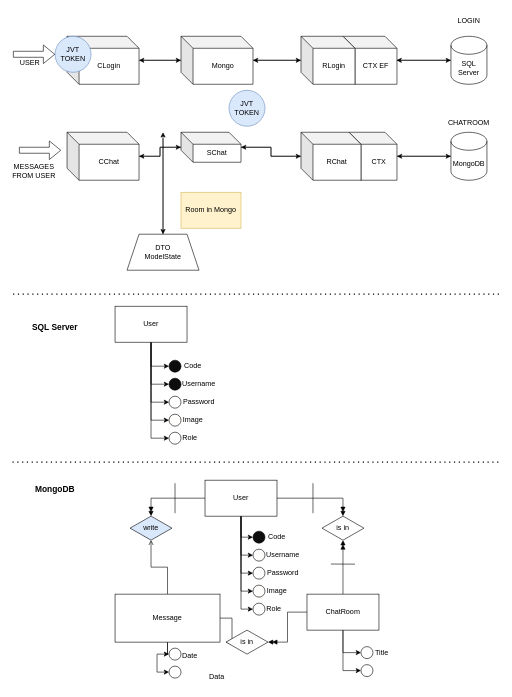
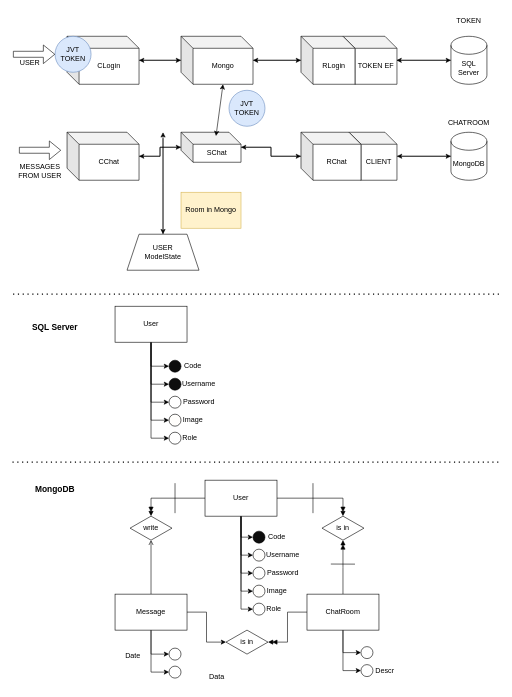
  <mxCell id="0" />
  <mxCell id="1" parent="0" />
- <mxCell id="2" value="CTX" style="shape=cube;whiteSpace=wrap;html=1;boundedLbl=1;backgroundOutline=1;darkOpacity=0.05;darkOpacity2=0.1;" parent="1" vertex="1"><mxGeometry x="581" y="220" width="80" height="80" as="geometry" /></mxCell>
+ <mxCell id="2" value="CLIENT" style="shape=cube;whiteSpace=wrap;html=1;boundedLbl=1;backgroundOutline=1;darkOpacity=0.05;darkOpacity2=0.1;" parent="1" vertex="1"><mxGeometry x="581" y="220" width="80" height="80" as="geometry" /></mxCell>
  <mxCell id="3" style="edgeStyle=orthogonalEdgeStyle;rounded=0;orthogonalLoop=1;jettySize=auto;html=1;" parent="1" source="4" target="13" edge="1"><mxGeometry relative="1" as="geometry" /></mxCell>
- <mxCell id="4" value="CTX EF" style="shape=cube;whiteSpace=wrap;html=1;boundedLbl=1;backgroundOutline=1;darkOpacity=0.05;darkOpacity2=0.1;" parent="1" vertex="1"><mxGeometry x="571" y="60" width="90" height="80" as="geometry" /></mxCell>
+ <mxCell id="4" value="TOKEN EF" style="shape=cube;whiteSpace=wrap;html=1;boundedLbl=1;backgroundOutline=1;darkOpacity=0.05;darkOpacity2=0.1;" parent="1" vertex="1"><mxGeometry x="571" y="60" width="90" height="80" as="geometry" /></mxCell>
  <mxCell id="5" style="edgeStyle=orthogonalEdgeStyle;rounded=0;orthogonalLoop=1;jettySize=auto;html=1;" parent="1" source="6" target="8" edge="1"><mxGeometry relative="1" as="geometry" /></mxCell>
  <mxCell id="6" value="CLogin" style="shape=cube;whiteSpace=wrap;html=1;boundedLbl=1;backgroundOutline=1;darkOpacity=0.05;darkOpacity2=0.1;" parent="1" vertex="1"><mxGeometry x="111" y="60" width="120" height="80" as="geometry" /></mxCell>
  <mxCell id="7" style="edgeStyle=orthogonalEdgeStyle;rounded=0;orthogonalLoop=1;jettySize=auto;html=1;" parent="1" source="8" target="10" edge="1"><mxGeometry relative="1" as="geometry" /></mxCell>
  <mxCell id="8" value="Mongo" style="shape=cube;whiteSpace=wrap;html=1;boundedLbl=1;backgroundOutline=1;darkOpacity=0.05;darkOpacity2=0.1;" parent="1" vertex="1"><mxGeometry x="301" y="60" width="120" height="80" as="geometry" /></mxCell>
  <mxCell id="9" style="edgeStyle=orthogonalEdgeStyle;rounded=0;orthogonalLoop=1;jettySize=auto;html=1;" parent="1" source="10" target="8" edge="1"><mxGeometry relative="1" as="geometry" /></mxCell>
  <mxCell id="10" value="RLogin" style="shape=cube;whiteSpace=wrap;html=1;boundedLbl=1;backgroundOutline=1;darkOpacity=0.05;darkOpacity2=0.1;" parent="1" vertex="1"><mxGeometry x="501" y="60" width="90" height="80" as="geometry" /></mxCell>
  <mxCell id="11" style="edgeStyle=orthogonalEdgeStyle;rounded=0;orthogonalLoop=1;jettySize=auto;html=1;" parent="1" source="12" target="16" edge="1"><mxGeometry relative="1" as="geometry" /></mxCell>
  <mxCell id="12" value="CChat" style="shape=cube;whiteSpace=wrap;html=1;boundedLbl=1;backgroundOutline=1;darkOpacity=0.05;darkOpacity2=0.1;" parent="1" vertex="1"><mxGeometry x="111" y="220" width="120" height="80" as="geometry" /></mxCell>
  <mxCell id="13" value="SQL Server" style="shape=cylinder3;whiteSpace=wrap;html=1;boundedLbl=1;backgroundOutline=1;size=15;" parent="1" vertex="1"><mxGeometry x="751" y="60" width="60" height="80" as="geometry" /></mxCell>
  <mxCell id="14" style="edgeStyle=orthogonalEdgeStyle;rounded=0;orthogonalLoop=1;jettySize=auto;html=1;" parent="1" source="16" target="12" edge="1"><mxGeometry relative="1" as="geometry" /></mxCell>
  <mxCell id="15" style="edgeStyle=orthogonalEdgeStyle;rounded=0;orthogonalLoop=1;jettySize=auto;html=1;" parent="1" source="16" target="18" edge="1"><mxGeometry relative="1" as="geometry" /></mxCell>
  <mxCell id="16" value="SChat" style="shape=cube;whiteSpace=wrap;html=1;boundedLbl=1;backgroundOutline=1;darkOpacity=0.05;darkOpacity2=0.1;" parent="1" vertex="1"><mxGeometry x="301" y="220" width="100" height="50" as="geometry" /></mxCell>
  <mxCell id="17" style="edgeStyle=orthogonalEdgeStyle;rounded=0;orthogonalLoop=1;jettySize=auto;html=1;" parent="1" source="18" target="16" edge="1"><mxGeometry relative="1" as="geometry" /></mxCell>
  <mxCell id="18" value="RChat" style="shape=cube;whiteSpace=wrap;html=1;boundedLbl=1;backgroundOutline=1;darkOpacity=0.05;darkOpacity2=0.1;" parent="1" vertex="1"><mxGeometry x="501" y="220" width="100" height="80" as="geometry" /></mxCell>
  <mxCell id="19" style="edgeStyle=orthogonalEdgeStyle;rounded=0;orthogonalLoop=1;jettySize=auto;html=1;" parent="1" source="20" target="2" edge="1"><mxGeometry relative="1" as="geometry" /></mxCell>
  <mxCell id="20" value="MongoDB" style="shape=cylinder3;whiteSpace=wrap;html=1;boundedLbl=1;backgroundOutline=1;size=15;" parent="1" vertex="1"><mxGeometry x="751" y="220" width="60" height="80" as="geometry" /></mxCell>
  <mxCell id="21" style="edgeStyle=orthogonalEdgeStyle;rounded=0;orthogonalLoop=1;jettySize=auto;html=1;entryX=1;entryY=0.5;entryDx=0;entryDy=0;entryPerimeter=0;" parent="1" source="8" target="6" edge="1"><mxGeometry relative="1" as="geometry"><mxPoint x="251" y="130" as="targetPoint" /></mxGeometry></mxCell>
  <mxCell id="22" value="" style="edgeStyle=orthogonalEdgeStyle;rounded=0;orthogonalLoop=1;jettySize=auto;html=1;entryX=0.992;entryY=0.5;entryDx=0;entryDy=0;entryPerimeter=0;" parent="1" source="13" target="4" edge="1"><mxGeometry relative="1" as="geometry"><mxPoint x="751" y="100" as="sourcePoint" /><mxPoint x="580" y="100" as="targetPoint" /></mxGeometry></mxCell>
  <mxCell id="23" style="edgeStyle=orthogonalEdgeStyle;rounded=0;orthogonalLoop=1;jettySize=auto;html=1;entryX=0;entryY=0.5;entryDx=0;entryDy=0;entryPerimeter=0;" parent="1" source="2" target="20" edge="1"><mxGeometry relative="1" as="geometry" /></mxCell>
  <mxCell id="24" value="Room&amp;nbsp;&lt;span style=&quot;background-color: initial;&quot;&gt;in Mongo&lt;/span&gt;" style="rounded=0;whiteSpace=wrap;html=1;fillColor=#fff2cc;strokeColor=#d6b656;" parent="1" vertex="1"><mxGeometry x="301" y="320" width="100" height="60" as="geometry" /></mxCell>
  <mxCell id="25" value="JVT TOKEN" style="ellipse;whiteSpace=wrap;html=1;aspect=fixed;fillColor=#dae8fc;strokeColor=#6c8ebf;" parent="1" vertex="1"><mxGeometry x="91" y="60" width="60" height="60" as="geometry" /></mxCell>
  <mxCell id="26" value="JVT TOKEN" style="ellipse;whiteSpace=wrap;html=1;aspect=fixed;fillColor=#dae8fc;strokeColor=#6c8ebf;" parent="1" vertex="1"><mxGeometry x="381" y="150" width="60" height="60" as="geometry" /></mxCell>
+ <mxCell id="27" value="" style="endArrow=classic;startArrow=classic;html=1;rounded=0;entryX=0;entryY=0;entryDx=70;entryDy=80;entryPerimeter=0;exitX=0.583;exitY=0.125;exitDx=0;exitDy=0;exitPerimeter=0;" parent="1" source="16" target="8" edge="1"><mxGeometry width="50" height="50" relative="1" as="geometry"><mxPoint x="401" y="280" as="sourcePoint" /><mxPoint x="451" y="230" as="targetPoint" /></mxGeometry></mxCell>
  <mxCell id="28" value="" style="shape=flexArrow;endArrow=classic;html=1;rounded=0;" parent="1" edge="1"><mxGeometry width="50" height="50" relative="1" as="geometry"><mxPoint x="21" y="90" as="sourcePoint" /><mxPoint x="91" y="90" as="targetPoint" /></mxGeometry></mxCell>
  <mxCell id="29" value="USER&amp;nbsp;" style="text;html=1;align=center;verticalAlign=middle;whiteSpace=wrap;rounded=0;" parent="1" vertex="1"><mxGeometry x="21" y="90" width="60" height="30" as="geometry" /></mxCell>
  <mxCell id="30" value="" style="endArrow=classic;html=1;rounded=0;" parent="1" edge="1"><mxGeometry width="50" height="50" relative="1" as="geometry"><mxPoint x="271" y="230" as="sourcePoint" /><mxPoint x="271" y="390" as="targetPoint" /></mxGeometry></mxCell>
  <mxCell id="31" style="edgeStyle=orthogonalEdgeStyle;rounded=0;orthogonalLoop=1;jettySize=auto;html=1;" parent="1" source="32" edge="1"><mxGeometry relative="1" as="geometry"><mxPoint x="271" y="220" as="targetPoint" /></mxGeometry></mxCell>
- <mxCell id="32" value="&lt;div&gt;DTO&lt;/div&gt;ModelState" style="shape=trapezoid;perimeter=trapezoidPerimeter;whiteSpace=wrap;html=1;fixedSize=1;" parent="1" vertex="1"><mxGeometry x="211" y="390" width="120" height="60" as="geometry" /></mxCell>
+ <mxCell id="32" value="&lt;div&gt;USER&lt;/div&gt;ModelState" style="shape=trapezoid;perimeter=trapezoidPerimeter;whiteSpace=wrap;html=1;fixedSize=1;" parent="1" vertex="1"><mxGeometry x="211" y="390" width="120" height="60" as="geometry" /></mxCell>
  <mxCell id="33" value="" style="endArrow=none;dashed=1;html=1;dashPattern=1 3;strokeWidth=2;rounded=0;" parent="1" edge="1"><mxGeometry width="50" height="50" relative="1" as="geometry"><mxPoint x="21" y="490" as="sourcePoint" /><mxPoint x="831" y="490" as="targetPoint" /></mxGeometry></mxCell>
  <mxCell id="34" style="edgeStyle=orthogonalEdgeStyle;rounded=0;orthogonalLoop=1;jettySize=auto;html=1;entryX=0;entryY=0.5;entryDx=0;entryDy=0;" parent="1" source="39" target="40" edge="1"><mxGeometry relative="1" as="geometry" /></mxCell>
  <mxCell id="35" style="edgeStyle=orthogonalEdgeStyle;rounded=0;orthogonalLoop=1;jettySize=auto;html=1;entryX=0;entryY=0.5;entryDx=0;entryDy=0;" parent="1" source="39" target="42" edge="1"><mxGeometry relative="1" as="geometry" /></mxCell>
  <mxCell id="36" style="edgeStyle=orthogonalEdgeStyle;rounded=0;orthogonalLoop=1;jettySize=auto;html=1;entryX=0;entryY=0.5;entryDx=0;entryDy=0;" parent="1" source="39" target="83" edge="1"><mxGeometry relative="1" as="geometry" /></mxCell>
  <mxCell id="37" style="edgeStyle=orthogonalEdgeStyle;rounded=0;orthogonalLoop=1;jettySize=auto;html=1;entryX=0;entryY=0.5;entryDx=0;entryDy=0;" parent="1" source="39" target="85" edge="1"><mxGeometry relative="1" as="geometry" /></mxCell>
  <mxCell id="38" style="edgeStyle=orthogonalEdgeStyle;rounded=0;orthogonalLoop=1;jettySize=auto;html=1;entryX=0;entryY=0.5;entryDx=0;entryDy=0;" parent="1" source="39" target="87" edge="1"><mxGeometry relative="1" as="geometry" /></mxCell>
  <mxCell id="39" value="User" style="rounded=0;whiteSpace=wrap;html=1;" parent="1" vertex="1"><mxGeometry x="191" y="510" width="120" height="60" as="geometry" /></mxCell>
  <mxCell id="40" value="" style="ellipse;whiteSpace=wrap;html=1;aspect=fixed;fillColor=#0D0D0D;" parent="1" vertex="1"><mxGeometry x="281" y="630" width="20" height="20" as="geometry" /></mxCell>
  <mxCell id="41" value="Username" style="text;html=1;align=center;verticalAlign=middle;whiteSpace=wrap;rounded=0;" parent="1" vertex="1"><mxGeometry x="301" y="625" width="60" height="30" as="geometry" /></mxCell>
  <mxCell id="42" value="" style="ellipse;whiteSpace=wrap;html=1;aspect=fixed;" parent="1" vertex="1"><mxGeometry x="281" y="660" width="20" height="20" as="geometry" /></mxCell>
  <mxCell id="43" value="Password" style="text;html=1;align=center;verticalAlign=middle;whiteSpace=wrap;rounded=0;" parent="1" vertex="1"><mxGeometry x="301" y="655" width="60" height="30" as="geometry" /></mxCell>
  <mxCell id="44" value="&lt;font style=&quot;font-size: 14px;&quot;&gt;&lt;b&gt;SQL Server&lt;/b&gt;&lt;/font&gt;" style="text;html=1;align=center;verticalAlign=middle;whiteSpace=wrap;rounded=0;" parent="1" vertex="1"><mxGeometry x="51" y="530" width="80" height="30" as="geometry" /></mxCell>
  <mxCell id="45" value="&lt;font style=&quot;font-size: 14px;&quot;&gt;&lt;b&gt;MongoDB&lt;/b&gt;&lt;/font&gt;" style="text;html=1;align=center;verticalAlign=middle;whiteSpace=wrap;rounded=0;" parent="1" vertex="1"><mxGeometry x="51" y="800" width="80" height="30" as="geometry" /></mxCell>
  <mxCell id="46" value="" style="endArrow=none;dashed=1;html=1;dashPattern=1 3;strokeWidth=2;rounded=0;" parent="1" edge="1"><mxGeometry width="50" height="50" relative="1" as="geometry"><mxPoint x="20" y="770" as="sourcePoint" /><mxPoint x="830" y="770" as="targetPoint" /></mxGeometry></mxCell>
  <mxCell id="47" style="edgeStyle=orthogonalEdgeStyle;rounded=0;orthogonalLoop=1;jettySize=auto;html=1;entryX=0;entryY=0.5;entryDx=0;entryDy=0;" parent="1" source="51" target="57" edge="1"><mxGeometry relative="1" as="geometry" /></mxCell>
  <mxCell id="48" style="edgeStyle=orthogonalEdgeStyle;rounded=0;orthogonalLoop=1;jettySize=auto;html=1;entryX=0;entryY=0.5;entryDx=0;entryDy=0;" parent="1" source="51" target="59" edge="1"><mxGeometry relative="1" as="geometry" /></mxCell>
  <mxCell id="49" style="edgeStyle=orthogonalEdgeStyle;rounded=0;orthogonalLoop=1;jettySize=auto;html=1;endArrow=classic;endFill=1;" parent="1" source="51" target="61" edge="1"><mxGeometry relative="1" as="geometry"><mxPoint x="361" y="1020" as="targetPoint" /></mxGeometry></mxCell>
  <mxCell id="50" style="edgeStyle=orthogonalEdgeStyle;rounded=0;orthogonalLoop=1;jettySize=auto;html=1;entryX=0.5;entryY=1;entryDx=0;entryDy=0;endArrow=open;" parent="1" source="51" target="72" edge="1"><mxGeometry relative="1" as="geometry" /></mxCell>
- <mxCell id="51" value="Message" style="rounded=0;whiteSpace=wrap;html=1;" parent="1" vertex="1"><mxGeometry x="191" y="990" width="175" height="80" as="geometry" /></mxCell>
+ <mxCell id="51" value="Message" style="rounded=0;whiteSpace=wrap;html=1;" parent="1" vertex="1"><mxGeometry x="191" y="990" width="120" height="60" as="geometry" /></mxCell>
  <mxCell id="52" style="edgeStyle=orthogonalEdgeStyle;rounded=0;orthogonalLoop=1;jettySize=auto;html=1;entryX=1;entryY=0.5;entryDx=0;entryDy=0;endArrow=doubleBlock;endFill=1;" parent="1" source="56" target="61" edge="1"><mxGeometry relative="1" as="geometry" /></mxCell>
  <mxCell id="53" style="edgeStyle=orthogonalEdgeStyle;rounded=0;orthogonalLoop=1;jettySize=auto;html=1;entryX=0;entryY=0.5;entryDx=0;entryDy=0;" parent="1" source="56" target="62" edge="1"><mxGeometry relative="1" as="geometry" /></mxCell>
  <mxCell id="54" style="edgeStyle=orthogonalEdgeStyle;rounded=0;orthogonalLoop=1;jettySize=auto;html=1;endArrow=doubleBlock;endFill=1;" parent="1" source="56" edge="1"><mxGeometry relative="1" as="geometry"><mxPoint x="571" y="900" as="targetPoint" /></mxGeometry></mxCell>
  <mxCell id="55" style="edgeStyle=orthogonalEdgeStyle;rounded=0;orthogonalLoop=1;jettySize=auto;html=1;entryX=0;entryY=0.5;entryDx=0;entryDy=0;" parent="1" source="56" target="77" edge="1"><mxGeometry relative="1" as="geometry" /></mxCell>
  <mxCell id="56" value="ChatRoom" style="rounded=0;whiteSpace=wrap;html=1;" parent="1" vertex="1"><mxGeometry x="511" y="990" width="120" height="60" as="geometry" /></mxCell>
  <mxCell id="57" value="" style="ellipse;whiteSpace=wrap;html=1;aspect=fixed;" parent="1" vertex="1"><mxGeometry x="281" y="1080" width="20" height="20" as="geometry" /></mxCell>
- <mxCell id="58" value="Date" style="text;html=1;align=center;verticalAlign=middle;whiteSpace=wrap;rounded=0;" parent="1" vertex="1"><mxGeometry x="301" y="1080" width="30" height="25" as="geometry" /></mxCell>
+ <mxCell id="58" value="Date" style="text;html=1;align=center;verticalAlign=middle;whiteSpace=wrap;rounded=0;" parent="1" vertex="1"><mxGeometry x="206" y="1080" width="30" height="25" as="geometry" /></mxCell>
  <mxCell id="59" value="" style="ellipse;whiteSpace=wrap;html=1;aspect=fixed;" parent="1" vertex="1"><mxGeometry x="281" y="1110" width="20" height="20" as="geometry" /></mxCell>
  <mxCell id="60" value="Data" style="text;html=1;align=center;verticalAlign=middle;whiteSpace=wrap;rounded=0;" parent="1" vertex="1"><mxGeometry x="346" y="1115" width="30" height="25" as="geometry" /></mxCell>
  <mxCell id="61" value="is in" style="rhombus;whiteSpace=wrap;html=1;" parent="1" vertex="1"><mxGeometry x="376" y="1050" width="70" height="40" as="geometry" /></mxCell>
  <mxCell id="62" value="" style="ellipse;whiteSpace=wrap;html=1;aspect=fixed;" parent="1" vertex="1"><mxGeometry x="601" y="1077.5" width="20" height="20" as="geometry" /></mxCell>
- <mxCell id="63" value="Title" style="text;html=1;align=center;verticalAlign=middle;whiteSpace=wrap;rounded=0;" parent="1" vertex="1"><mxGeometry x="621" y="1075" width="30" height="25" as="geometry" /></mxCell>
  <mxCell id="64" style="edgeStyle=orthogonalEdgeStyle;rounded=0;orthogonalLoop=1;jettySize=auto;html=1;entryX=0.5;entryY=0;entryDx=0;entryDy=0;endArrow=doubleBlock;endFill=1;" parent="1" source="71" target="72" edge="1"><mxGeometry relative="1" as="geometry" /></mxCell>
  <mxCell id="65" style="edgeStyle=orthogonalEdgeStyle;rounded=0;orthogonalLoop=1;jettySize=auto;html=1;entryX=0.5;entryY=0;entryDx=0;entryDy=0;endArrow=doubleBlock;endFill=1;" parent="1" source="71" target="73" edge="1"><mxGeometry relative="1" as="geometry" /></mxCell>
  <mxCell id="66" style="edgeStyle=orthogonalEdgeStyle;rounded=0;orthogonalLoop=1;jettySize=auto;html=1;entryX=0;entryY=0.5;entryDx=0;entryDy=0;" parent="1" source="71" target="93" edge="1"><mxGeometry relative="1" as="geometry"><Array as="points"><mxPoint x="401" y="895" /></Array></mxGeometry></mxCell>
  <mxCell id="67" style="edgeStyle=orthogonalEdgeStyle;rounded=0;orthogonalLoop=1;jettySize=auto;html=1;entryX=0;entryY=0.5;entryDx=0;entryDy=0;" parent="1" source="71" target="89" edge="1"><mxGeometry relative="1" as="geometry"><Array as="points"><mxPoint x="401" y="925" /></Array></mxGeometry></mxCell>
  <mxCell id="68" style="edgeStyle=orthogonalEdgeStyle;rounded=0;orthogonalLoop=1;jettySize=auto;html=1;entryX=0;entryY=0.5;entryDx=0;entryDy=0;" parent="1" source="71" target="91" edge="1"><mxGeometry relative="1" as="geometry"><Array as="points"><mxPoint x="401" y="955" /></Array></mxGeometry></mxCell>
  <mxCell id="69" style="edgeStyle=orthogonalEdgeStyle;rounded=0;orthogonalLoop=1;jettySize=auto;html=1;entryX=0;entryY=0.5;entryDx=0;entryDy=0;" parent="1" source="71" target="95" edge="1"><mxGeometry relative="1" as="geometry"><Array as="points"><mxPoint x="401" y="985" /></Array></mxGeometry></mxCell>
  <mxCell id="70" style="edgeStyle=orthogonalEdgeStyle;rounded=0;orthogonalLoop=1;jettySize=auto;html=1;entryX=0;entryY=0.5;entryDx=0;entryDy=0;" parent="1" source="71" target="97" edge="1"><mxGeometry relative="1" as="geometry"><Array as="points"><mxPoint x="401" y="1015" /></Array></mxGeometry></mxCell>
  <mxCell id="71" value="User" style="rounded=0;whiteSpace=wrap;html=1;" parent="1" vertex="1"><mxGeometry x="341" y="800" width="120" height="60" as="geometry" /></mxCell>
- <mxCell id="72" value="write" style="rhombus;whiteSpace=wrap;html=1;fillColor=#dae8fc;" parent="1" vertex="1"><mxGeometry x="216" y="860" width="70" height="40" as="geometry" /></mxCell>
+ <mxCell id="72" value="write" style="rhombus;whiteSpace=wrap;html=1;" parent="1" vertex="1"><mxGeometry x="216" y="860" width="70" height="40" as="geometry" /></mxCell>
  <mxCell id="73" value="is in" style="rhombus;whiteSpace=wrap;html=1;" parent="1" vertex="1"><mxGeometry x="536" y="860" width="70" height="40" as="geometry" /></mxCell>
  <mxCell id="74" value="" style="endArrow=none;html=1;rounded=0;" parent="1" edge="1"><mxGeometry width="50" height="50" relative="1" as="geometry"><mxPoint x="521" y="855" as="sourcePoint" /><mxPoint x="521" y="805" as="targetPoint" /></mxGeometry></mxCell>
  <mxCell id="75" value="" style="endArrow=none;html=1;rounded=0;" parent="1" edge="1"><mxGeometry width="50" height="50" relative="1" as="geometry"><mxPoint x="291" y="855" as="sourcePoint" /><mxPoint x="291" y="805" as="targetPoint" /></mxGeometry></mxCell>
  <mxCell id="76" value="" style="endArrow=none;html=1;rounded=0;" parent="1" edge="1"><mxGeometry width="50" height="50" relative="1" as="geometry"><mxPoint x="591" y="940" as="sourcePoint" /><mxPoint x="550.75" y="939.84" as="targetPoint" /></mxGeometry></mxCell>
  <mxCell id="77" value="" style="ellipse;whiteSpace=wrap;html=1;aspect=fixed;" parent="1" vertex="1"><mxGeometry x="601" y="1107.5" width="20" height="20" as="geometry" /></mxCell>
- <mxCell id="79" value="LOGIN" style="text;html=1;align=center;verticalAlign=middle;whiteSpace=wrap;rounded=0;" parent="1" vertex="1"><mxGeometry x="751" y="20" width="60" height="30" as="geometry" /></mxCell>
+ <mxCell id="78" value="Descr" style="text;html=1;align=center;verticalAlign=middle;whiteSpace=wrap;rounded=0;" parent="1" vertex="1"><mxGeometry x="621" y="1105" width="40" height="25" as="geometry" /></mxCell>
+ <mxCell id="79" value="TOKEN" style="text;html=1;align=center;verticalAlign=middle;whiteSpace=wrap;rounded=0;" parent="1" vertex="1"><mxGeometry x="751" y="20" width="60" height="30" as="geometry" /></mxCell>
  <mxCell id="80" value="CHATROOM" style="text;html=1;align=center;verticalAlign=middle;whiteSpace=wrap;rounded=0;" parent="1" vertex="1"><mxGeometry x="741" y="190" width="80" height="30" as="geometry" /></mxCell>
  <mxCell id="81" value="" style="shape=flexArrow;endArrow=classic;html=1;rounded=0;" parent="1" edge="1"><mxGeometry width="50" height="50" relative="1" as="geometry"><mxPoint x="31" y="250" as="sourcePoint" /><mxPoint x="101" y="250" as="targetPoint" /></mxGeometry></mxCell>
- <mxCell id="82" value="MESSAGES&lt;br&gt;FROM USER" style="text;html=1;align=center;verticalAlign=middle;whiteSpace=wrap;rounded=0;" parent="1" vertex="1"><mxGeometry x="11" y="270" width="90" height="30" as="geometry" /></mxCell>
+ <mxCell id="82" value="MESSAGES&lt;br&gt;FROM USER" style="text;html=1;align=center;verticalAlign=middle;whiteSpace=wrap;rounded=0;" parent="1" vertex="1"><mxGeometry x="21" y="270" width="90" height="30" as="geometry" /></mxCell>
  <mxCell id="83" value="" style="ellipse;whiteSpace=wrap;html=1;aspect=fixed;fillColor=#0D0D0D;" parent="1" vertex="1"><mxGeometry x="281" y="600" width="20" height="20" as="geometry" /></mxCell>
  <mxCell id="84" value="Code" style="text;html=1;align=center;verticalAlign=middle;whiteSpace=wrap;rounded=0;" parent="1" vertex="1"><mxGeometry x="301" y="595" width="40" height="30" as="geometry" /></mxCell>
  <mxCell id="85" value="" style="ellipse;whiteSpace=wrap;html=1;aspect=fixed;fillColor=#FFFEFC;" parent="1" vertex="1"><mxGeometry x="281" y="690" width="20" height="20" as="geometry" /></mxCell>
  <mxCell id="86" value="Image" style="text;html=1;align=center;verticalAlign=middle;whiteSpace=wrap;rounded=0;" parent="1" vertex="1"><mxGeometry x="301" y="685" width="40" height="30" as="geometry" /></mxCell>
  <mxCell id="87" value="" style="ellipse;whiteSpace=wrap;html=1;aspect=fixed;" parent="1" vertex="1"><mxGeometry x="281" y="720" width="20" height="20" as="geometry" /></mxCell>
  <mxCell id="88" value="Role" style="text;html=1;align=center;verticalAlign=middle;whiteSpace=wrap;rounded=0;" parent="1" vertex="1"><mxGeometry x="301" y="715" width="30" height="30" as="geometry" /></mxCell>
  <mxCell id="89" value="" style="ellipse;whiteSpace=wrap;html=1;aspect=fixed;fillColor=#FFFEFC;" parent="1" vertex="1"><mxGeometry x="421" y="915" width="20" height="20" as="geometry" /></mxCell>
  <mxCell id="90" value="Username" style="text;html=1;align=center;verticalAlign=middle;whiteSpace=wrap;rounded=0;" parent="1" vertex="1"><mxGeometry x="441" y="910" width="60" height="30" as="geometry" /></mxCell>
  <mxCell id="91" value="" style="ellipse;whiteSpace=wrap;html=1;aspect=fixed;" parent="1" vertex="1"><mxGeometry x="421" y="945" width="20" height="20" as="geometry" /></mxCell>
  <mxCell id="92" value="Password" style="text;html=1;align=center;verticalAlign=middle;whiteSpace=wrap;rounded=0;" parent="1" vertex="1"><mxGeometry x="441" y="940" width="60" height="30" as="geometry" /></mxCell>
  <mxCell id="93" value="" style="ellipse;whiteSpace=wrap;html=1;aspect=fixed;fillColor=#0D0D0D;" parent="1" vertex="1"><mxGeometry x="421" y="885" width="20" height="20" as="geometry" /></mxCell>
  <mxCell id="94" value="Code" style="text;html=1;align=center;verticalAlign=middle;whiteSpace=wrap;rounded=0;" parent="1" vertex="1"><mxGeometry x="441" y="880" width="40" height="30" as="geometry" /></mxCell>
  <mxCell id="95" value="" style="ellipse;whiteSpace=wrap;html=1;aspect=fixed;fillColor=#FFFEFC;" parent="1" vertex="1"><mxGeometry x="421" y="975" width="20" height="20" as="geometry" /></mxCell>
  <mxCell id="96" value="Image" style="text;html=1;align=center;verticalAlign=middle;whiteSpace=wrap;rounded=0;" parent="1" vertex="1"><mxGeometry x="441" y="970" width="40" height="30" as="geometry" /></mxCell>
  <mxCell id="97" value="" style="ellipse;whiteSpace=wrap;html=1;aspect=fixed;" parent="1" vertex="1"><mxGeometry x="421" y="1005" width="20" height="20" as="geometry" /></mxCell>
  <mxCell id="98" value="Role" style="text;html=1;align=center;verticalAlign=middle;whiteSpace=wrap;rounded=0;" parent="1" vertex="1"><mxGeometry x="441" y="1000" width="30" height="30" as="geometry" /></mxCell>
